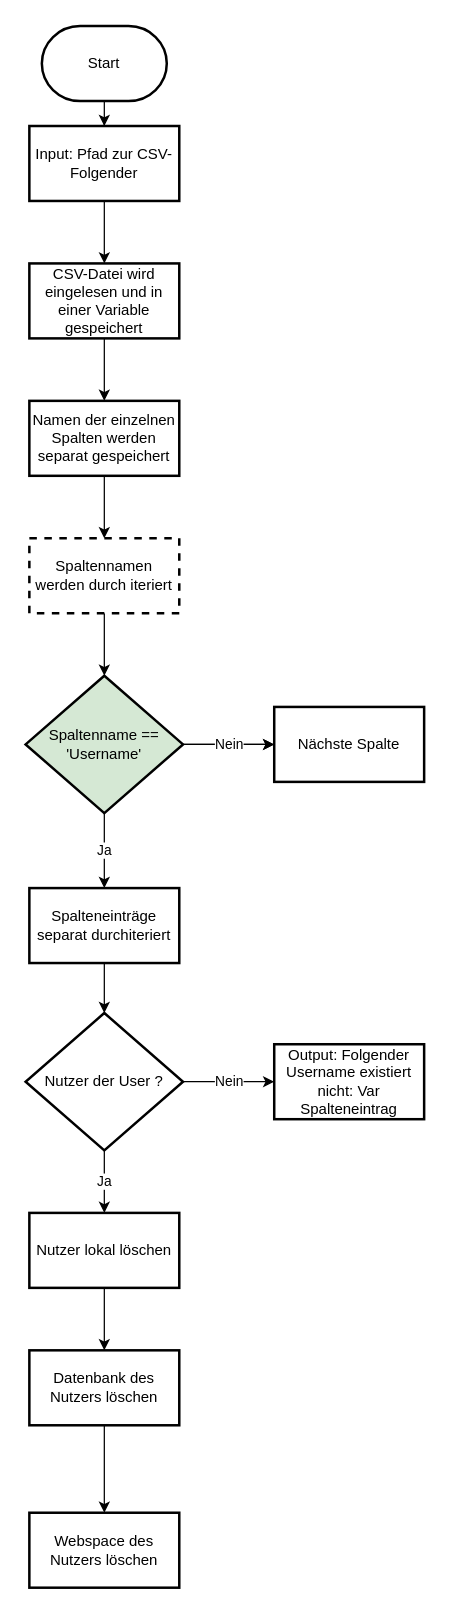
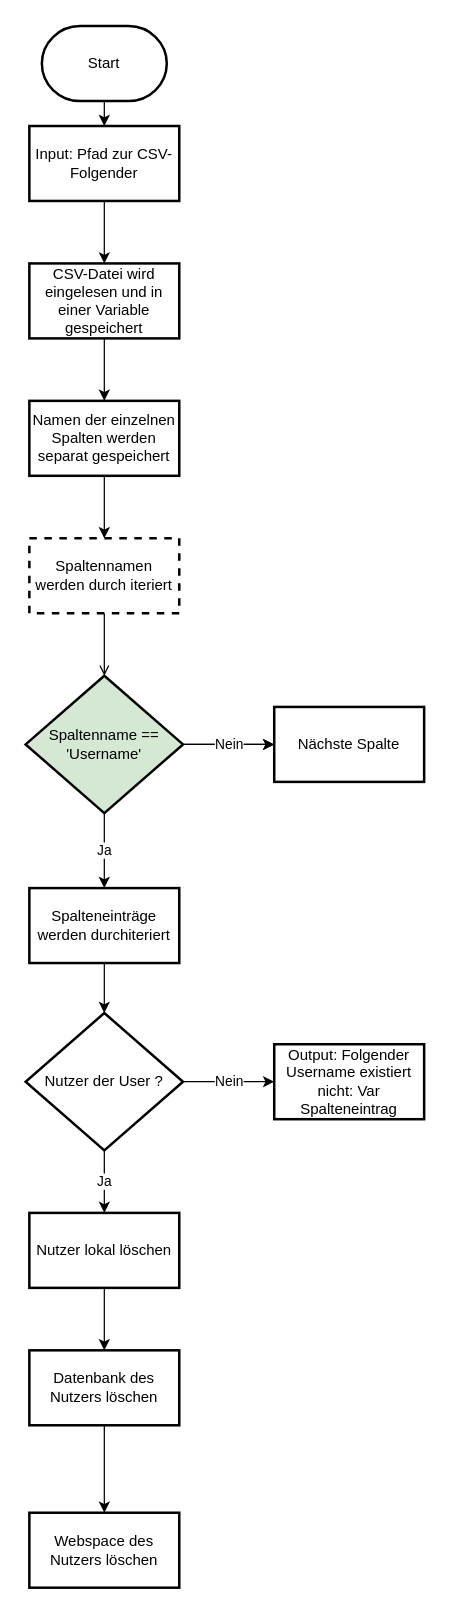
  <mxCell id="0" />
  <mxCell id="1" parent="0" />
  <mxCell id="2" value="" style="edgeStyle=orthogonalEdgeStyle;rounded=0;orthogonalLoop=1;jettySize=auto;html=1;" edge="1" parent="1" source="3" target="5"><mxGeometry relative="1" as="geometry" /></mxCell>
  <mxCell id="3" value="Start" style="strokeWidth=2;html=1;shape=mxgraph.flowchart.terminator;whiteSpace=wrap;" vertex="1" parent="1"><mxGeometry x="33" y="20" width="100" height="60" as="geometry" /></mxCell>
  <mxCell id="4" value="" style="edgeStyle=orthogonalEdgeStyle;rounded=0;orthogonalLoop=1;jettySize=auto;html=1;" edge="1" parent="1" source="5" target="7"><mxGeometry relative="1" as="geometry" /></mxCell>
  <mxCell id="5" value="Input: Pfad zur CSV-Folgender" style="whiteSpace=wrap;html=1;strokeWidth=2;" vertex="1" parent="1"><mxGeometry x="23" y="100" width="120" height="60" as="geometry" /></mxCell>
  <mxCell id="6" value="" style="edgeStyle=orthogonalEdgeStyle;rounded=0;orthogonalLoop=1;jettySize=auto;html=1;" edge="1" parent="1" source="7" target="9"><mxGeometry relative="1" as="geometry" /></mxCell>
  <mxCell id="7" value="CSV-Datei wird eingelesen und in einer Variable gespeichert" style="whiteSpace=wrap;html=1;strokeWidth=2;" vertex="1" parent="1"><mxGeometry x="23" y="210" width="120" height="60" as="geometry" /></mxCell>
  <mxCell id="8" value="" style="edgeStyle=orthogonalEdgeStyle;rounded=0;orthogonalLoop=1;jettySize=auto;html=1;" edge="1" parent="1" source="9" target="15"><mxGeometry relative="1" as="geometry" /></mxCell>
  <mxCell id="9" value="Namen der einzelnen Spalten werden separat gespeichert" style="whiteSpace=wrap;html=1;strokeWidth=2;" vertex="1" parent="1"><mxGeometry x="23" y="320" width="120" height="60" as="geometry" /></mxCell>
  <mxCell id="10" value="" style="edgeStyle=orthogonalEdgeStyle;rounded=0;orthogonalLoop=1;jettySize=auto;html=1;" edge="1" parent="1" source="13" target="16"><mxGeometry relative="1" as="geometry" /></mxCell>
  <mxCell id="11" value="Nein" style="edgeStyle=orthogonalEdgeStyle;rounded=0;orthogonalLoop=1;jettySize=auto;html=1;" edge="1" parent="1" source="13" target="16"><mxGeometry relative="1" as="geometry" /></mxCell>
  <mxCell id="12" value="Ja" style="edgeStyle=orthogonalEdgeStyle;rounded=0;orthogonalLoop=1;jettySize=auto;html=1;" edge="1" parent="1" source="13" target="18"><mxGeometry relative="1" as="geometry" /></mxCell>
  <mxCell id="13" value="Spaltenname == 'Username'" style="rhombus;whiteSpace=wrap;html=1;strokeWidth=2;fillColor=#d5e8d4;" vertex="1" parent="1"><mxGeometry x="20" y="540" width="126" height="110" as="geometry" /></mxCell>
- <mxCell id="14" value="" style="edgeStyle=orthogonalEdgeStyle;rounded=0;orthogonalLoop=1;jettySize=auto;html=1;" edge="1" parent="1" source="15" target="13"><mxGeometry relative="1" as="geometry" /></mxCell>
+ <mxCell id="14" value="" style="edgeStyle=orthogonalEdgeStyle;rounded=0;orthogonalLoop=1;jettySize=auto;html=1;endArrow=open;" edge="1" parent="1" source="15" target="13"><mxGeometry relative="1" as="geometry" /></mxCell>
  <mxCell id="15" value="Spaltennamen werden durch iteriert" style="whiteSpace=wrap;html=1;strokeWidth=2;dashed=1;" vertex="1" parent="1"><mxGeometry x="23" y="430" width="120" height="60" as="geometry" /></mxCell>
  <mxCell id="16" value="Nächste Spalte" style="whiteSpace=wrap;html=1;strokeWidth=2;" vertex="1" parent="1"><mxGeometry x="219" y="565" width="120" height="60" as="geometry" /></mxCell>
  <mxCell id="17" value="" style="edgeStyle=orthogonalEdgeStyle;rounded=0;orthogonalLoop=1;jettySize=auto;html=1;" edge="1" parent="1" source="18" target="21"><mxGeometry relative="1" as="geometry" /></mxCell>
- <mxCell id="18" value="Spalteneinträge separat durchiteriert" style="whiteSpace=wrap;html=1;strokeWidth=2;" vertex="1" parent="1"><mxGeometry x="23" y="710" width="120" height="60" as="geometry" /></mxCell>
+ <mxCell id="18" value="Spalteneinträge werden durchiteriert" style="whiteSpace=wrap;html=1;strokeWidth=2;" vertex="1" parent="1"><mxGeometry x="23" y="710" width="120" height="60" as="geometry" /></mxCell>
  <mxCell id="19" value="Nein" style="edgeStyle=orthogonalEdgeStyle;rounded=0;orthogonalLoop=1;jettySize=auto;html=1;" edge="1" parent="1" source="21" target="22"><mxGeometry relative="1" as="geometry" /></mxCell>
  <mxCell id="20" value="Ja" style="edgeStyle=orthogonalEdgeStyle;rounded=0;orthogonalLoop=1;jettySize=auto;html=1;" edge="1" parent="1" source="21" target="24"><mxGeometry relative="1" as="geometry" /></mxCell>
  <mxCell id="21" value="Nutzer der User ?" style="rhombus;whiteSpace=wrap;html=1;strokeWidth=2;" vertex="1" parent="1"><mxGeometry x="20" y="810" width="126" height="110" as="geometry" /></mxCell>
  <mxCell id="22" value="Output: Folgender Username existiert nicht: Var Spalteneintrag" style="whiteSpace=wrap;html=1;strokeWidth=2;" vertex="1" parent="1"><mxGeometry x="219" y="835" width="120" height="60" as="geometry" /></mxCell>
  <mxCell id="23" value="" style="edgeStyle=orthogonalEdgeStyle;rounded=0;orthogonalLoop=1;jettySize=auto;html=1;" edge="1" parent="1" source="24" target="26"><mxGeometry relative="1" as="geometry" /></mxCell>
  <mxCell id="24" value="Nutzer lokal löschen" style="whiteSpace=wrap;html=1;strokeWidth=2;" vertex="1" parent="1"><mxGeometry x="23" y="970" width="120" height="60" as="geometry" /></mxCell>
  <mxCell id="25" value="" style="edgeStyle=orthogonalEdgeStyle;rounded=0;orthogonalLoop=1;jettySize=auto;html=1;" edge="1" parent="1" source="26" target="27"><mxGeometry relative="1" as="geometry" /></mxCell>
  <mxCell id="26" value="Datenbank des Nutzers löschen" style="whiteSpace=wrap;html=1;strokeWidth=2;" vertex="1" parent="1"><mxGeometry x="23" y="1080" width="120" height="60" as="geometry" /></mxCell>
  <mxCell id="27" value="Webspace des Nutzers löschen" style="whiteSpace=wrap;html=1;strokeWidth=2;" vertex="1" parent="1"><mxGeometry x="23" y="1210" width="120" height="60" as="geometry" /></mxCell>
